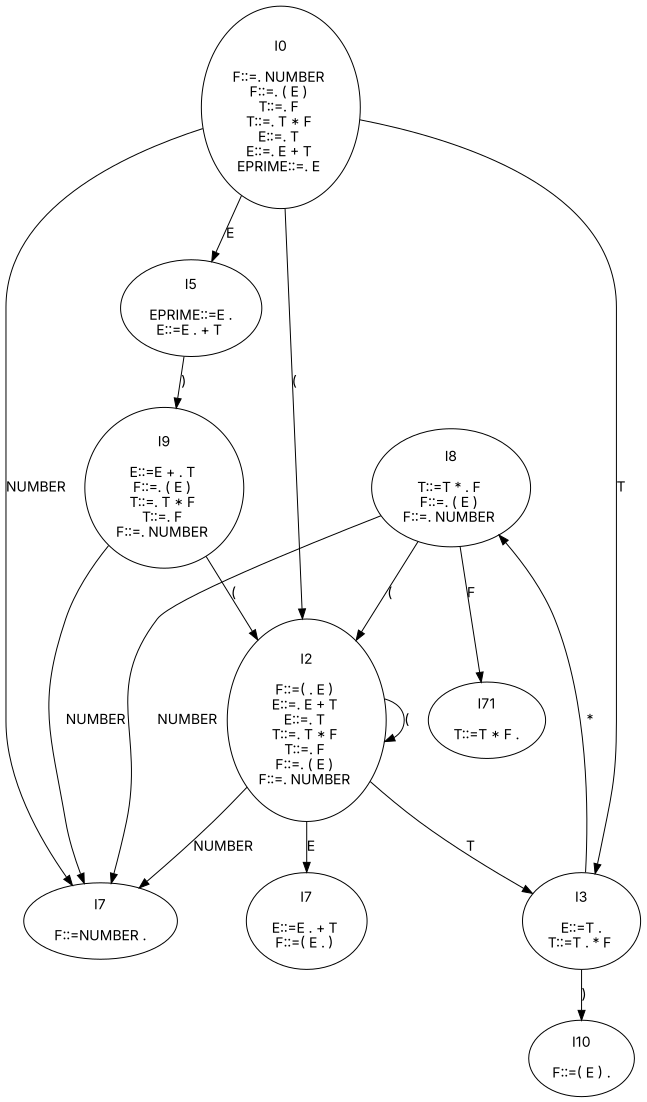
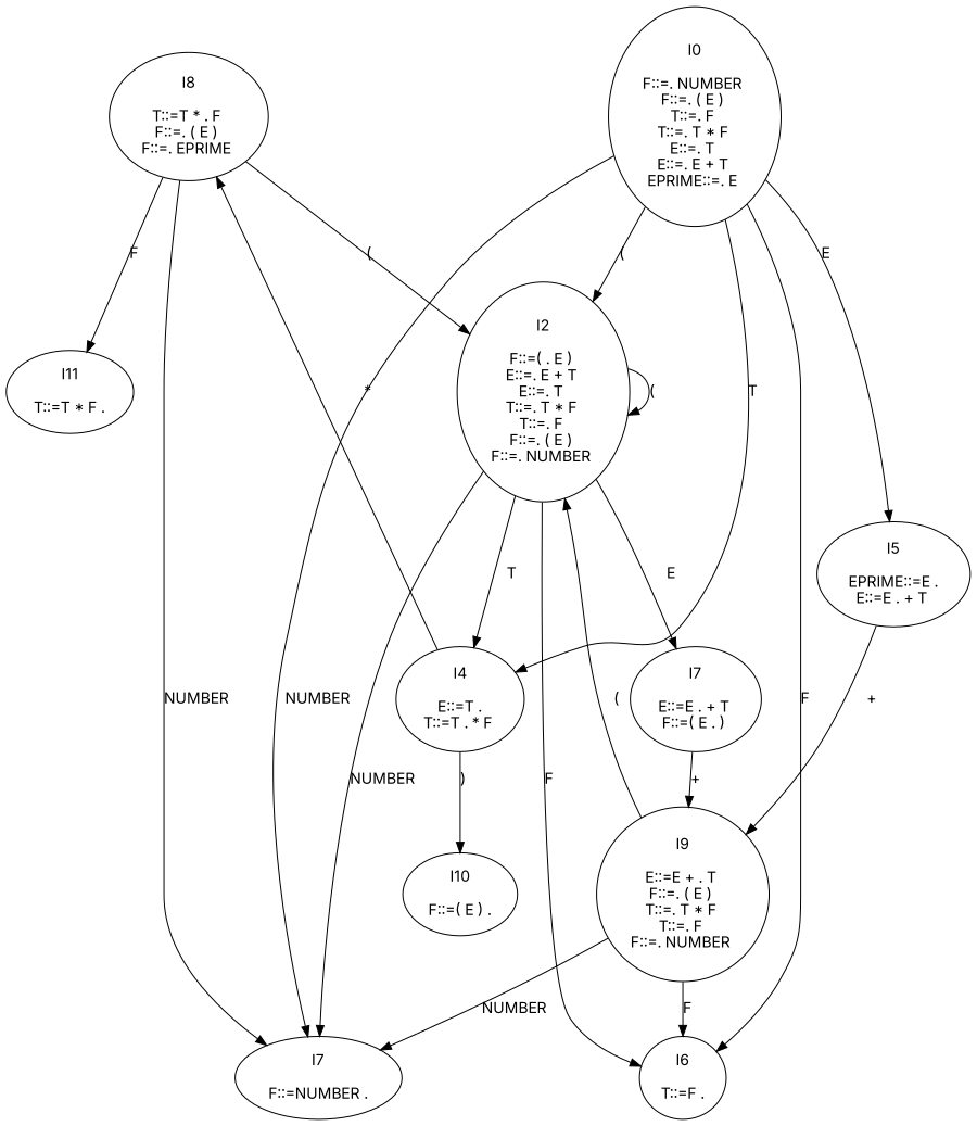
  digraph {
    fontname=Inter
    node [fontname=Inter]
    edge [fontname=Inter]
-   n1 [label="I8\n\nT::=T * . F \nF::=. ( E ) \nF::=. NUMBER \n"]
-   n2 [label="I71\n\nT::=T * F .\n"]
+   n1 [label="I8\n\nT::=T * . F \nF::=. ( E ) \nF::=. EPRIME \n"]
+   n2 [label="I11\n\nT::=T * F .\n"]
    n3 [label="I7\n\nF::=NUMBER .\n"]
    n4 [label="I2\n\nF::=( . E ) \nE::=. E + T \nE::=. T \nT::=. T * F \nT::=. F \nF::=. ( E ) \nF::=. NUMBER \n"]
    n5 [label="I10\n\nF::=( E ) .\n"]
+   n6 [label="I6\n\nT::=F .\n"]
    n7 [label="I7\n\nE::=E . + T \nF::=( E . ) \n"]
    n8 [label="I9\n\nE::=E + . T \nF::=. ( E ) \nT::=. T * F \nT::=. F \nF::=. NUMBER \n"]
    n9 [label="I5\n\nEPRIME::=E .\nE::=E . + T \n"]
-   n10 [label="I3\n\nE::=T .\nT::=T . * F \n"]
+   n10 [label="I4\n\nE::=T .\nT::=T . * F \n"]
    n11 [label="I0\n\nF::=. NUMBER \nF::=. ( E ) \nT::=. F \nT::=. T * F \nE::=. T \nE::=. E + T \nEPRIME::=. E \n"]
    n1 -> n2 [label=F]
    n1 -> n3 [label=NUMBER]
    n1 -> n4 [label="("]
    n4 -> n3 [label=NUMBER]
    n4 -> n4 [label="("]
+   n4 -> n6 [label=F]
    n4 -> n7 [label=E]
    n4 -> n10 [label=T]
+   n7 -> n8 [label="+"]
    n8 -> n3 [label=NUMBER]
    n8 -> n4 [label="("]
-   n9 -> n8 [label=")"]
+   n8 -> n6 [label=F]
+   n9 -> n8 [label="+"]
    n10 -> n1 [label="*"]
    n10 -> n5 [label=")"]
    n11 -> n3 [label=NUMBER]
    n11 -> n4 [label="("]
+   n11 -> n6 [label=F]
    n11 -> n9 [label=E]
    n11 -> n10 [label=T]
  }
